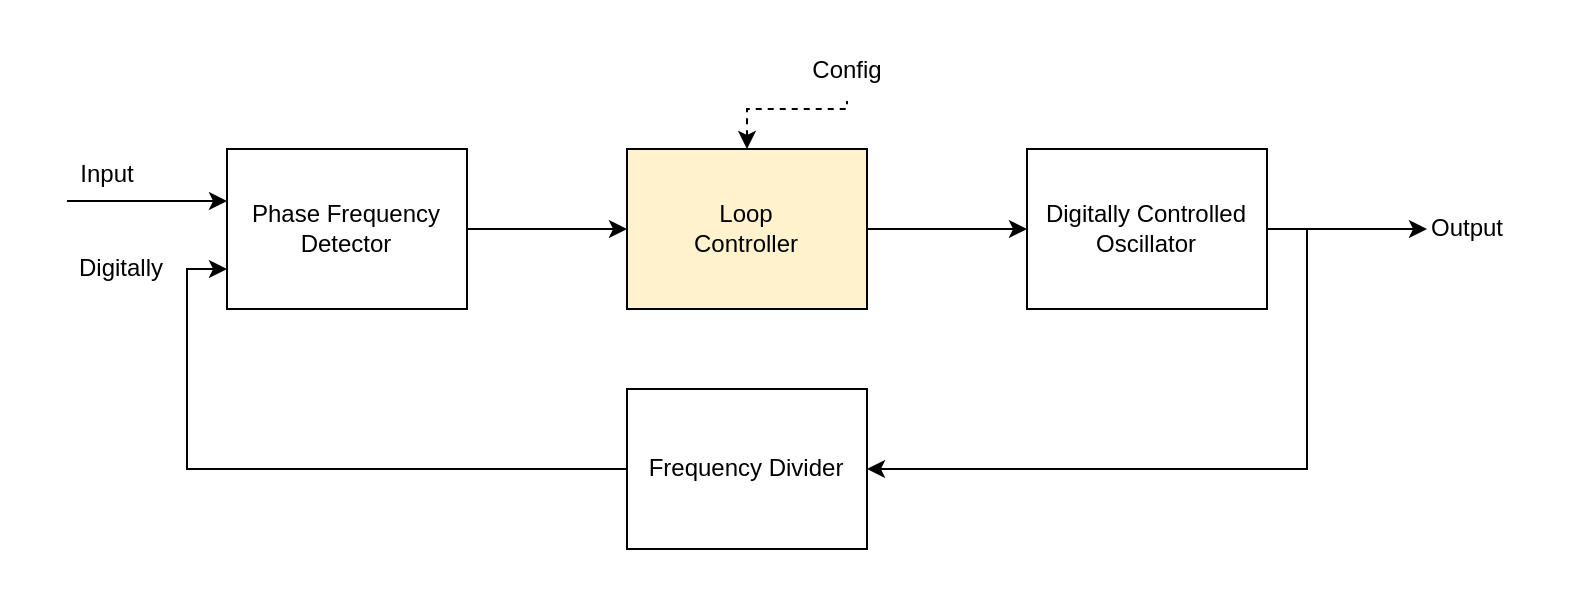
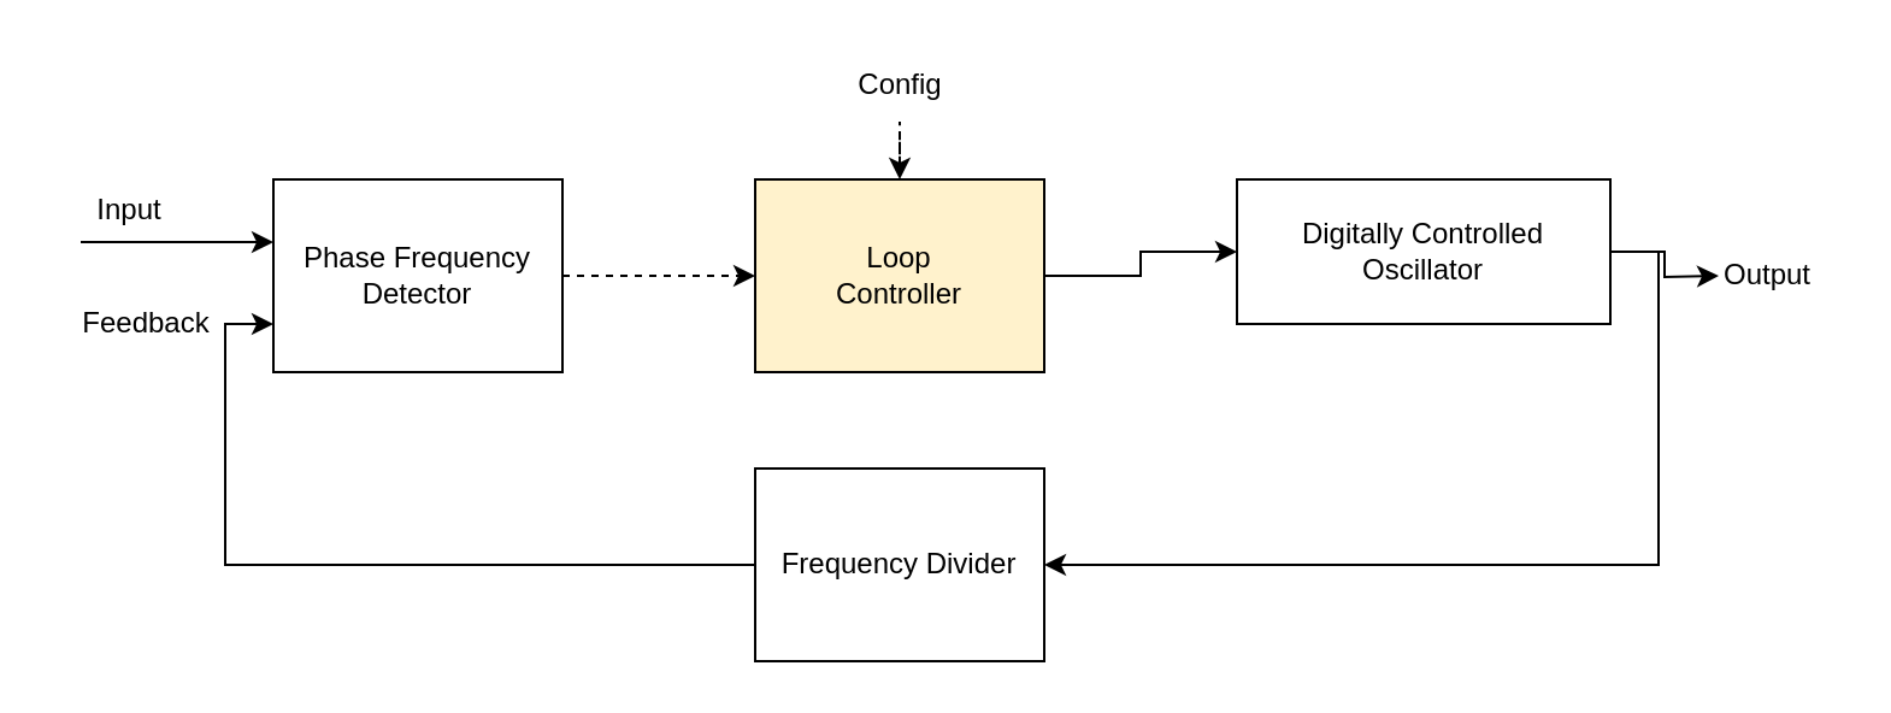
  <mxCell id="0" />
  <mxCell id="1" parent="0" />
- <mxCell id="2" style="edgeStyle=orthogonalEdgeStyle;rounded=0;orthogonalLoop=1;jettySize=auto;html=1;exitX=1;exitY=0.5;exitDx=0;exitDy=0;entryX=0;entryY=0.5;entryDx=0;entryDy=0;" edge="1" parent="1" source="4" target="7"><mxGeometry relative="1" as="geometry" /></mxCell>
+ <mxCell id="2" style="edgeStyle=orthogonalEdgeStyle;rounded=0;orthogonalLoop=1;jettySize=auto;html=1;exitX=1;exitY=0.5;exitDx=0;exitDy=0;entryX=0;entryY=0.5;entryDx=0;entryDy=0;dashed=1;" edge="1" parent="1" source="4" target="7"><mxGeometry relative="1" as="geometry" /></mxCell>
  <mxCell id="3" style="edgeStyle=orthogonalEdgeStyle;rounded=0;orthogonalLoop=1;jettySize=auto;html=1;exitX=0;exitY=0.5;exitDx=0;exitDy=0;endArrow=none;endFill=0;startArrow=classic;startFill=1;" edge="1" parent="1"><mxGeometry relative="1" as="geometry"><mxPoint y="100" as="targetPoint" x="33" /><mxPoint x="113" y="100" as="sourcePoint" /></mxGeometry></mxCell>
  <mxCell id="4" value="Phase Frequency Detector" style="rounded=0;whiteSpace=wrap;html=1;" vertex="1" parent="1"><mxGeometry x="113" y="74" width="120" height="80" as="geometry" /></mxCell>
  <mxCell id="5" style="edgeStyle=orthogonalEdgeStyle;rounded=0;orthogonalLoop=1;jettySize=auto;html=1;exitX=1;exitY=0.5;exitDx=0;exitDy=0;" edge="1" parent="1" source="7" target="10"><mxGeometry relative="1" as="geometry" /></mxCell>
  <mxCell id="6" style="edgeStyle=orthogonalEdgeStyle;rounded=0;orthogonalLoop=1;jettySize=auto;html=1;exitX=0.5;exitY=0;exitDx=0;exitDy=0;startArrow=classic;startFill=1;endArrow=none;endFill=0;dashed=1;" edge="1" parent="1" source="7" target="16"><mxGeometry relative="1" as="geometry" /></mxCell>
  <mxCell id="7" value="Loop&lt;br&gt;Controller" style="rounded=0;whiteSpace=wrap;html=1;fillColor=#fff2cc;" vertex="1" parent="1"><mxGeometry x="313" y="74" width="120" height="80" as="geometry" /></mxCell>
  <mxCell id="8" style="edgeStyle=orthogonalEdgeStyle;rounded=0;orthogonalLoop=1;jettySize=auto;html=1;exitX=1;exitY=0.5;exitDx=0;exitDy=0;entryX=1;entryY=0.5;entryDx=0;entryDy=0;" edge="1" parent="1" source="10" target="12"><mxGeometry relative="1" as="geometry" /></mxCell>
  <mxCell id="9" style="edgeStyle=orthogonalEdgeStyle;rounded=0;orthogonalLoop=1;jettySize=auto;html=1;exitX=1;exitY=0.5;exitDx=0;exitDy=0;" edge="1" parent="1" source="10"><mxGeometry relative="1" as="geometry"><mxPoint x="713" y="114" as="targetPoint" /></mxGeometry></mxCell>
- <mxCell id="10" value="Digitally Controlled Oscillator" style="rounded=0;whiteSpace=wrap;html=1;" vertex="1" parent="1"><mxGeometry x="513" y="74" width="120" height="80" as="geometry" /></mxCell>
+ <mxCell id="10" value="Digitally Controlled Oscillator" style="rounded=0;whiteSpace=wrap;html=1;" vertex="1" parent="1"><mxGeometry x="513" y="74" width="155" height="60" as="geometry" /></mxCell>
  <mxCell id="11" style="edgeStyle=orthogonalEdgeStyle;rounded=0;orthogonalLoop=1;jettySize=auto;html=1;exitX=0;exitY=0.5;exitDx=0;exitDy=0;entryX=0;entryY=0.75;entryDx=0;entryDy=0;" edge="1" parent="1" source="12" target="4"><mxGeometry relative="1" as="geometry" /></mxCell>
  <mxCell id="12" value="Frequency Divider" style="rounded=0;whiteSpace=wrap;html=1;" vertex="1" parent="1"><mxGeometry x="313" y="194" width="120" height="80" as="geometry" /></mxCell>
  <mxCell id="13" value="Output" style="text;html=1;align=center;verticalAlign=middle;resizable=0;points=[];autosize=1;strokeColor=none;fillColor=none;" vertex="1" parent="1"><mxGeometry x="703" y="99" width="60" height="30" as="geometry" /></mxCell>
  <mxCell id="14" value="Input" style="text;html=1;align=center;verticalAlign=middle;resizable=0;points=[];autosize=1;strokeColor=none;fillColor=none;" vertex="1" parent="1"><mxGeometry x="28" y="72" width="50" height="30" as="geometry" /></mxCell>
- <mxCell id="15" value="Digitally" style="text;html=1;align=center;verticalAlign=middle;resizable=0;points=[];autosize=1;strokeColor=none;fillColor=none;" vertex="1" parent="1"><mxGeometry x="20" y="119" width="80" height="30" as="geometry" /></mxCell>
- <mxCell id="16" value="Config" style="text;html=1;align=center;verticalAlign=middle;resizable=0;points=[];autosize=1;strokeColor=none;fillColor=none;" vertex="1" parent="1"><mxGeometry x="393" y="20" width="60" height="30" as="geometry" /></mxCell>
+ <mxCell id="15" value="Feedback" style="text;html=1;align=center;verticalAlign=middle;resizable=0;points=[];autosize=1;strokeColor=none;fillColor=none;" vertex="1" parent="1"><mxGeometry x="20" y="119" width="80" height="30" as="geometry" /></mxCell>
+ <mxCell id="16" value="Config" style="text;html=1;align=center;verticalAlign=middle;resizable=0;points=[];autosize=1;strokeColor=none;fillColor=none;" vertex="1" parent="1"><mxGeometry x="343" y="20" width="60" height="30" as="geometry" /></mxCell>
